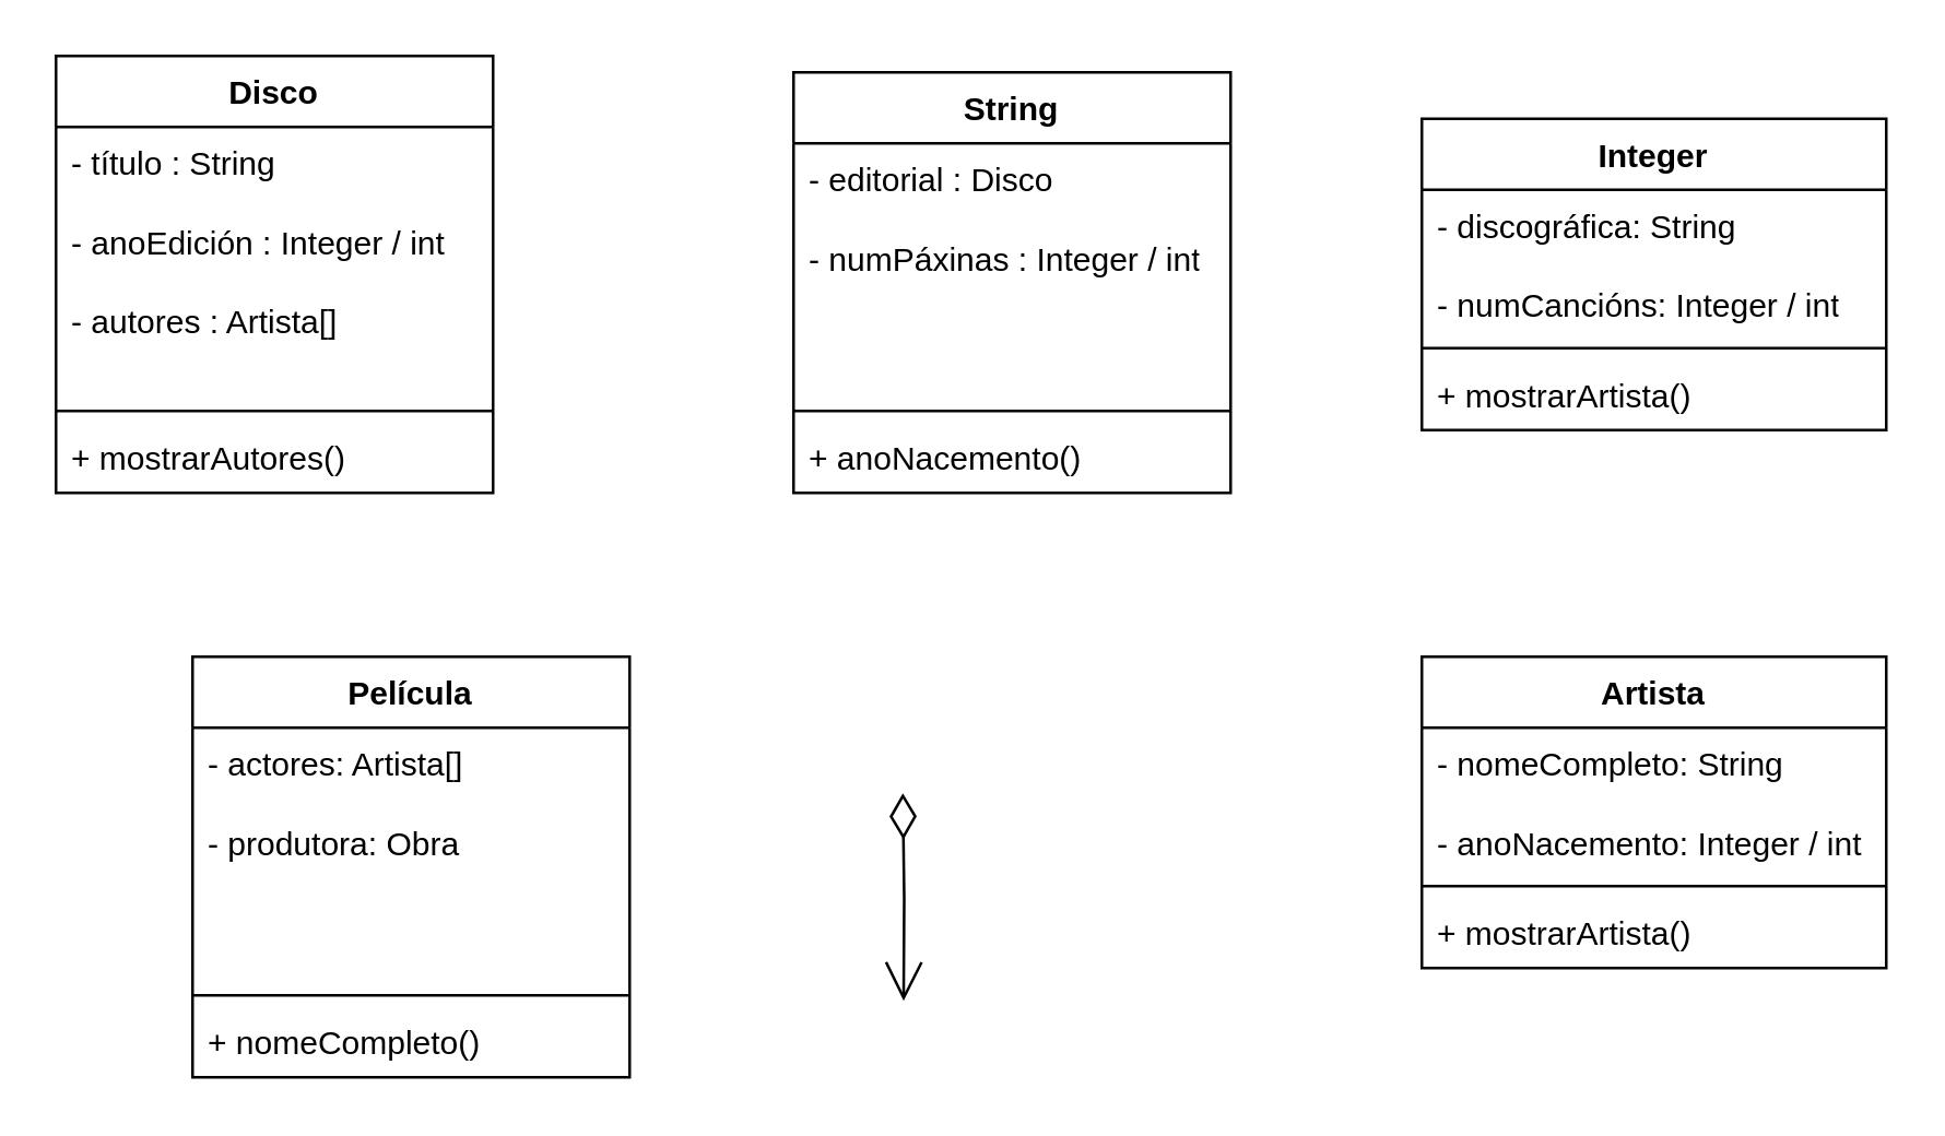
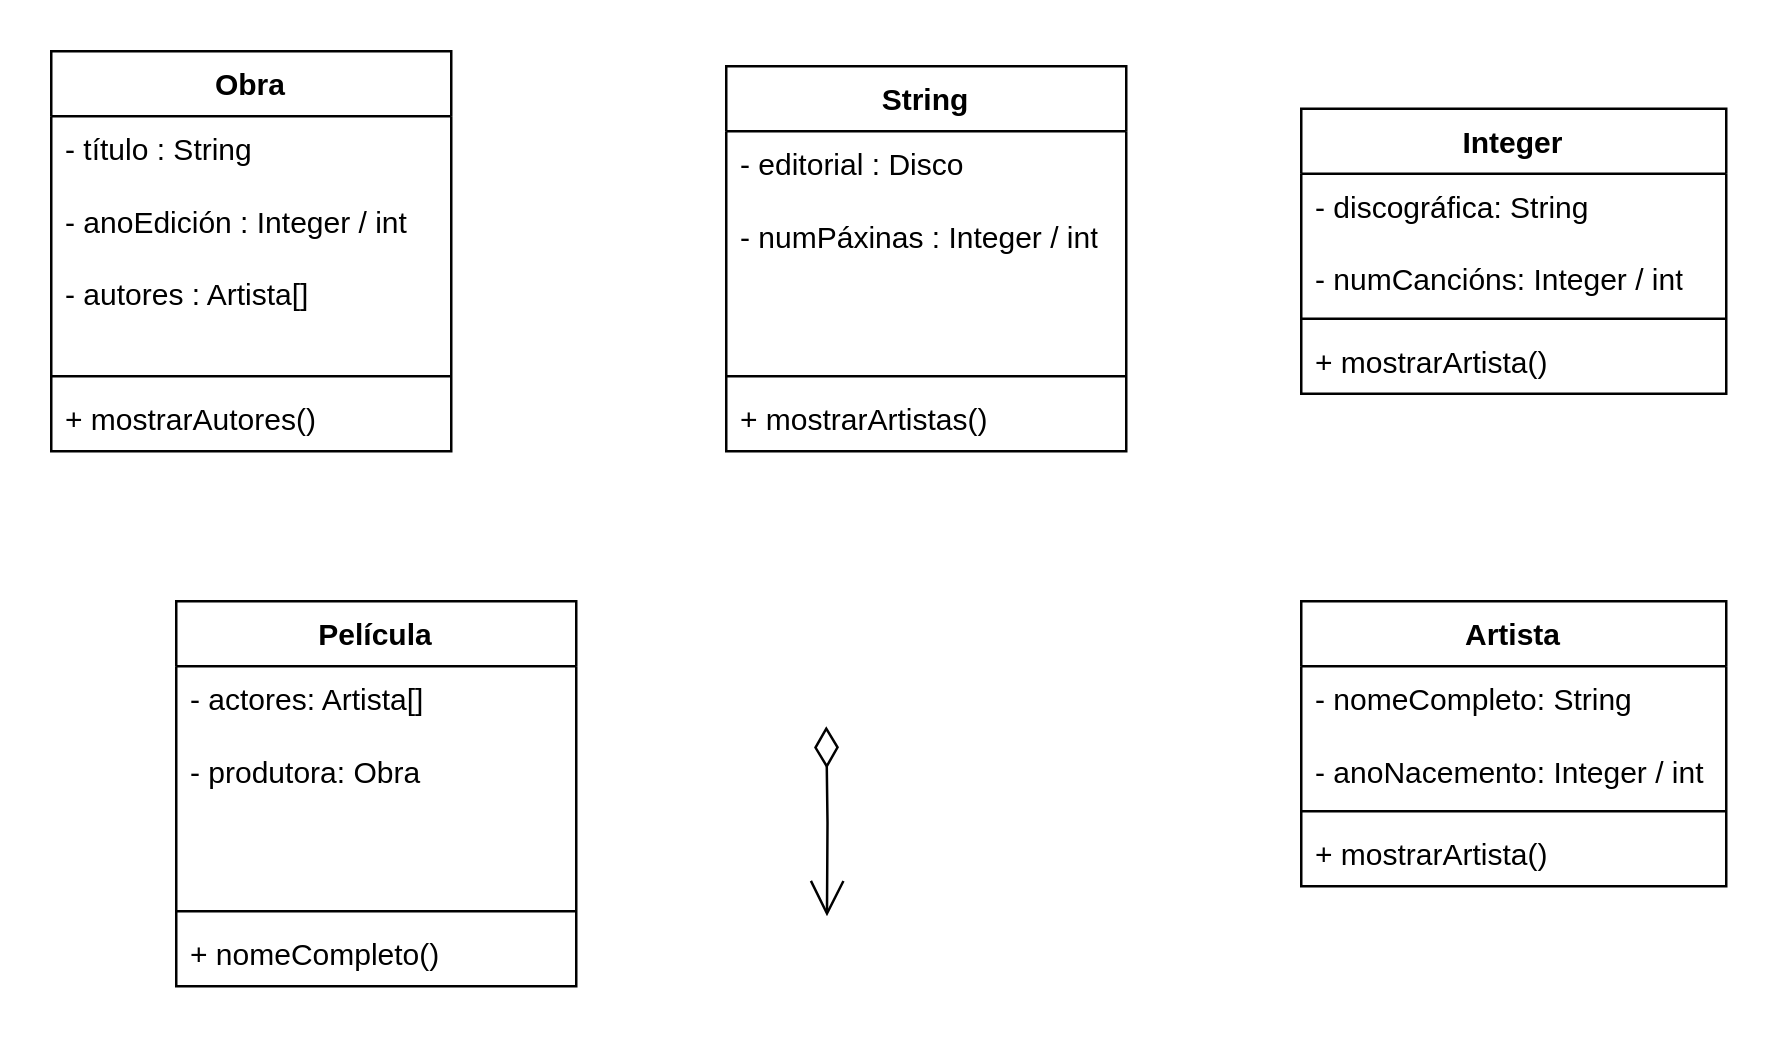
  <mxCell id="0" />
  <mxCell id="1" parent="0" />
- <mxCell id="2" value="Disco" style="swimlane;fontStyle=1;align=center;verticalAlign=top;childLayout=stackLayout;horizontal=1;startSize=26;horizontalStack=0;resizeParent=1;resizeParentMax=0;resizeLast=0;collapsible=1;marginBottom=0;whiteSpace=wrap;html=1;" vertex="1" parent="1"><mxGeometry x="20" y="20" width="160" height="160" as="geometry" /></mxCell>
+ <mxCell id="2" value="Obra" style="swimlane;fontStyle=1;align=center;verticalAlign=top;childLayout=stackLayout;horizontal=1;startSize=26;horizontalStack=0;resizeParent=1;resizeParentMax=0;resizeLast=0;collapsible=1;marginBottom=0;whiteSpace=wrap;html=1;" vertex="1" parent="1"><mxGeometry x="20" y="20" width="160" height="160" as="geometry" /></mxCell>
  <mxCell id="3" value="- título : String&lt;div&gt;&lt;br&gt;&lt;/div&gt;&lt;div&gt;- anoEdición : Integer / int&lt;/div&gt;&lt;div&gt;&lt;br&gt;&lt;/div&gt;&lt;div&gt;- autores : Artista[]&lt;br&gt;&lt;div&gt;&lt;br&gt;&lt;/div&gt;&lt;/div&gt;&lt;div&gt;&lt;br&gt;&lt;/div&gt;" style="text;strokeColor=none;fillColor=none;align=left;verticalAlign=top;spacingLeft=4;spacingRight=4;overflow=hidden;rotatable=0;points=[[0,0.5],[1,0.5]];portConstraint=eastwest;whiteSpace=wrap;html=1;" vertex="1" parent="2"><mxGeometry y="26" width="160" height="100" as="geometry" /></mxCell>
  <mxCell id="4" value="" style="line;strokeWidth=1;fillColor=none;align=left;verticalAlign=middle;spacingTop=-1;spacingLeft=3;spacingRight=3;rotatable=0;labelPosition=right;points=[];portConstraint=eastwest;strokeColor=inherit;" vertex="1" parent="2"><mxGeometry y="126" width="160" height="8" as="geometry" /></mxCell>
  <mxCell id="5" value="+ mostrarAutores()" style="text;strokeColor=none;fillColor=none;align=left;verticalAlign=top;spacingLeft=4;spacingRight=4;overflow=hidden;rotatable=0;points=[[0,0.5],[1,0.5]];portConstraint=eastwest;whiteSpace=wrap;html=1;" vertex="1" parent="2"><mxGeometry y="134" width="160" height="26" as="geometry" /></mxCell>
  <mxCell id="6" value="Integer" style="swimlane;fontStyle=1;align=center;verticalAlign=top;childLayout=stackLayout;horizontal=1;startSize=26;horizontalStack=0;resizeParent=1;resizeParentMax=0;resizeLast=0;collapsible=1;marginBottom=0;whiteSpace=wrap;html=1;" vertex="1" parent="1"><mxGeometry x="520" y="43" width="170" height="114" as="geometry" /></mxCell>
  <mxCell id="7" value="&lt;div&gt;&lt;div&gt;- discográfica: String&lt;/div&gt;&lt;/div&gt;&lt;div&gt;&lt;br&gt;&lt;/div&gt;&lt;div&gt;- numCancións: Integer / int&lt;/div&gt;" style="text;strokeColor=none;fillColor=none;align=left;verticalAlign=top;spacingLeft=4;spacingRight=4;overflow=hidden;rotatable=0;points=[[0,0.5],[1,0.5]];portConstraint=eastwest;whiteSpace=wrap;html=1;" vertex="1" parent="6"><mxGeometry y="26" width="170" height="54" as="geometry" /></mxCell>
  <mxCell id="8" value="" style="line;strokeWidth=1;fillColor=none;align=left;verticalAlign=middle;spacingTop=-1;spacingLeft=3;spacingRight=3;rotatable=0;labelPosition=right;points=[];portConstraint=eastwest;strokeColor=inherit;" vertex="1" parent="6"><mxGeometry y="80" width="170" height="8" as="geometry" /></mxCell>
  <mxCell id="9" value="+ mostrarArtista()" style="text;strokeColor=none;fillColor=none;align=left;verticalAlign=top;spacingLeft=4;spacingRight=4;overflow=hidden;rotatable=0;points=[[0,0.5],[1,0.5]];portConstraint=eastwest;whiteSpace=wrap;html=1;" vertex="1" parent="6"><mxGeometry y="88" width="170" height="26" as="geometry" /></mxCell>
  <mxCell id="10" value="Película" style="swimlane;fontStyle=1;align=center;verticalAlign=top;childLayout=stackLayout;horizontal=1;startSize=26;horizontalStack=0;resizeParent=1;resizeParentMax=0;resizeLast=0;collapsible=1;marginBottom=0;whiteSpace=wrap;html=1;" vertex="1" parent="1"><mxGeometry x="70" y="240" width="160" height="154" as="geometry" /></mxCell>
  <mxCell id="11" value="- actores: Artista[]&lt;div&gt;&lt;br&gt;&lt;/div&gt;&lt;div&gt;- produtora: Obra&lt;/div&gt;&lt;div&gt;&lt;br&gt;&lt;/div&gt;&lt;div&gt;&lt;br&gt;&lt;/div&gt;" style="text;strokeColor=none;fillColor=none;align=left;verticalAlign=top;spacingLeft=4;spacingRight=4;overflow=hidden;rotatable=0;points=[[0,0.5],[1,0.5]];portConstraint=eastwest;whiteSpace=wrap;html=1;" vertex="1" parent="10"><mxGeometry y="26" width="160" height="94" as="geometry" /></mxCell>
  <mxCell id="12" value="" style="line;strokeWidth=1;fillColor=none;align=left;verticalAlign=middle;spacingTop=-1;spacingLeft=3;spacingRight=3;rotatable=0;labelPosition=right;points=[];portConstraint=eastwest;strokeColor=inherit;" vertex="1" parent="10"><mxGeometry y="120" width="160" height="8" as="geometry" /></mxCell>
  <mxCell id="13" value="+ nomeCompleto()" style="text;strokeColor=none;fillColor=none;align=left;verticalAlign=top;spacingLeft=4;spacingRight=4;overflow=hidden;rotatable=0;points=[[0,0.5],[1,0.5]];portConstraint=eastwest;whiteSpace=wrap;html=1;" vertex="1" parent="10"><mxGeometry y="128" width="160" height="26" as="geometry" /></mxCell>
  <mxCell id="14" value="String" style="swimlane;fontStyle=1;align=center;verticalAlign=top;childLayout=stackLayout;horizontal=1;startSize=26;horizontalStack=0;resizeParent=1;resizeParentMax=0;resizeLast=0;collapsible=1;marginBottom=0;whiteSpace=wrap;html=1;" vertex="1" parent="1"><mxGeometry x="290" y="26" width="160" height="154" as="geometry" /></mxCell>
  <mxCell id="15" value="- editorial : Disco&lt;div&gt;&lt;br&gt;&lt;/div&gt;&lt;div&gt;- numPáxinas : Integer / int&lt;/div&gt;" style="text;strokeColor=none;fillColor=none;align=left;verticalAlign=top;spacingLeft=4;spacingRight=4;overflow=hidden;rotatable=0;points=[[0,0.5],[1,0.5]];portConstraint=eastwest;whiteSpace=wrap;html=1;" vertex="1" parent="14"><mxGeometry y="26" width="160" height="94" as="geometry" /></mxCell>
  <mxCell id="16" value="" style="line;strokeWidth=1;fillColor=none;align=left;verticalAlign=middle;spacingTop=-1;spacingLeft=3;spacingRight=3;rotatable=0;labelPosition=right;points=[];portConstraint=eastwest;strokeColor=inherit;" vertex="1" parent="14"><mxGeometry y="120" width="160" height="8" as="geometry" /></mxCell>
- <mxCell id="17" value="+ anoNacemento()" style="text;strokeColor=none;fillColor=none;align=left;verticalAlign=top;spacingLeft=4;spacingRight=4;overflow=hidden;rotatable=0;points=[[0,0.5],[1,0.5]];portConstraint=eastwest;whiteSpace=wrap;html=1;" vertex="1" parent="14"><mxGeometry y="128" width="160" height="26" as="geometry" /></mxCell>
+ <mxCell id="17" value="+ mostrarArtistas()" style="text;strokeColor=none;fillColor=none;align=left;verticalAlign=top;spacingLeft=4;spacingRight=4;overflow=hidden;rotatable=0;points=[[0,0.5],[1,0.5]];portConstraint=eastwest;whiteSpace=wrap;html=1;" vertex="1" parent="14"><mxGeometry y="128" width="160" height="26" as="geometry" /></mxCell>
  <mxCell id="18" value="" style="endArrow=open;html=1;endSize=12;startArrow=diamondThin;startSize=14;startFill=0;edgeStyle=orthogonalEdgeStyle;align=left;verticalAlign=bottom;rounded=0;exitX=0.459;exitY=-0.012;exitDx=0;exitDy=0;exitPerimeter=0;entryX=0.5;entryY=0;entryDx=0;entryDy=0;" edge="1" parent="1"><mxGeometry x="-1" y="3" relative="1" as="geometry"><mxPoint x="330" y="290.002" as="sourcePoint" /><mxPoint x="330.29" y="366" as="targetPoint" /></mxGeometry></mxCell>
  <mxCell id="19" value="Artista" style="swimlane;fontStyle=1;align=center;verticalAlign=top;childLayout=stackLayout;horizontal=1;startSize=26;horizontalStack=0;resizeParent=1;resizeParentMax=0;resizeLast=0;collapsible=1;marginBottom=0;whiteSpace=wrap;html=1;" vertex="1" parent="1"><mxGeometry x="520" y="240" width="170" height="114" as="geometry" /></mxCell>
  <mxCell id="20" value="- nomeCompleto: String&lt;div&gt;&lt;br&gt;&lt;/div&gt;&lt;div&gt;- anoNacemento: Integer / int&amp;nbsp;&lt;br&gt;&lt;div&gt;&lt;br&gt;&lt;/div&gt;&lt;/div&gt;" style="text;strokeColor=none;fillColor=none;align=left;verticalAlign=top;spacingLeft=4;spacingRight=4;overflow=hidden;rotatable=0;points=[[0,0.5],[1,0.5]];portConstraint=eastwest;whiteSpace=wrap;html=1;" vertex="1" parent="19"><mxGeometry y="26" width="170" height="54" as="geometry" /></mxCell>
  <mxCell id="21" value="" style="line;strokeWidth=1;fillColor=none;align=left;verticalAlign=middle;spacingTop=-1;spacingLeft=3;spacingRight=3;rotatable=0;labelPosition=right;points=[];portConstraint=eastwest;strokeColor=inherit;" vertex="1" parent="19"><mxGeometry y="80" width="170" height="8" as="geometry" /></mxCell>
  <mxCell id="22" value="+ mostrarArtista()" style="text;strokeColor=none;fillColor=none;align=left;verticalAlign=top;spacingLeft=4;spacingRight=4;overflow=hidden;rotatable=0;points=[[0,0.5],[1,0.5]];portConstraint=eastwest;whiteSpace=wrap;html=1;" vertex="1" parent="19"><mxGeometry y="88" width="170" height="26" as="geometry" /></mxCell>
